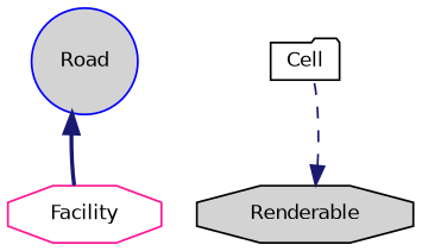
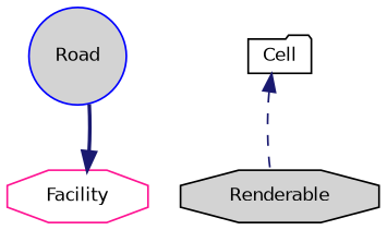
  digraph {
    node [color=black fillcolor=lightgrey fontname=Helvetica fontsize=10 shape=octagon style=filled]
    edge [color=midnightblue dir=back fontname=Helvetica fontsize=10 labelfontname=Helvetica labelfontsize=10]
    n1 [color=blue fontcolor=black height=0.2 label=Road shape=circle width=0.4]
    n2 [color=deeppink fillcolor=white height=0.2 label=Facility width=0.4]
    n3 [fillcolor=white height=0.2 label=Cell shape=folder width=0.4]
    n4 [height=0.2 label=Renderable width=0.4]
-   n1 -> n2 [style=bold]
-   n4 -> n3 [style=dashed]
+   n2 -> n1 [style=bold]
+   n3 -> n4 [style=dashed]
  }
